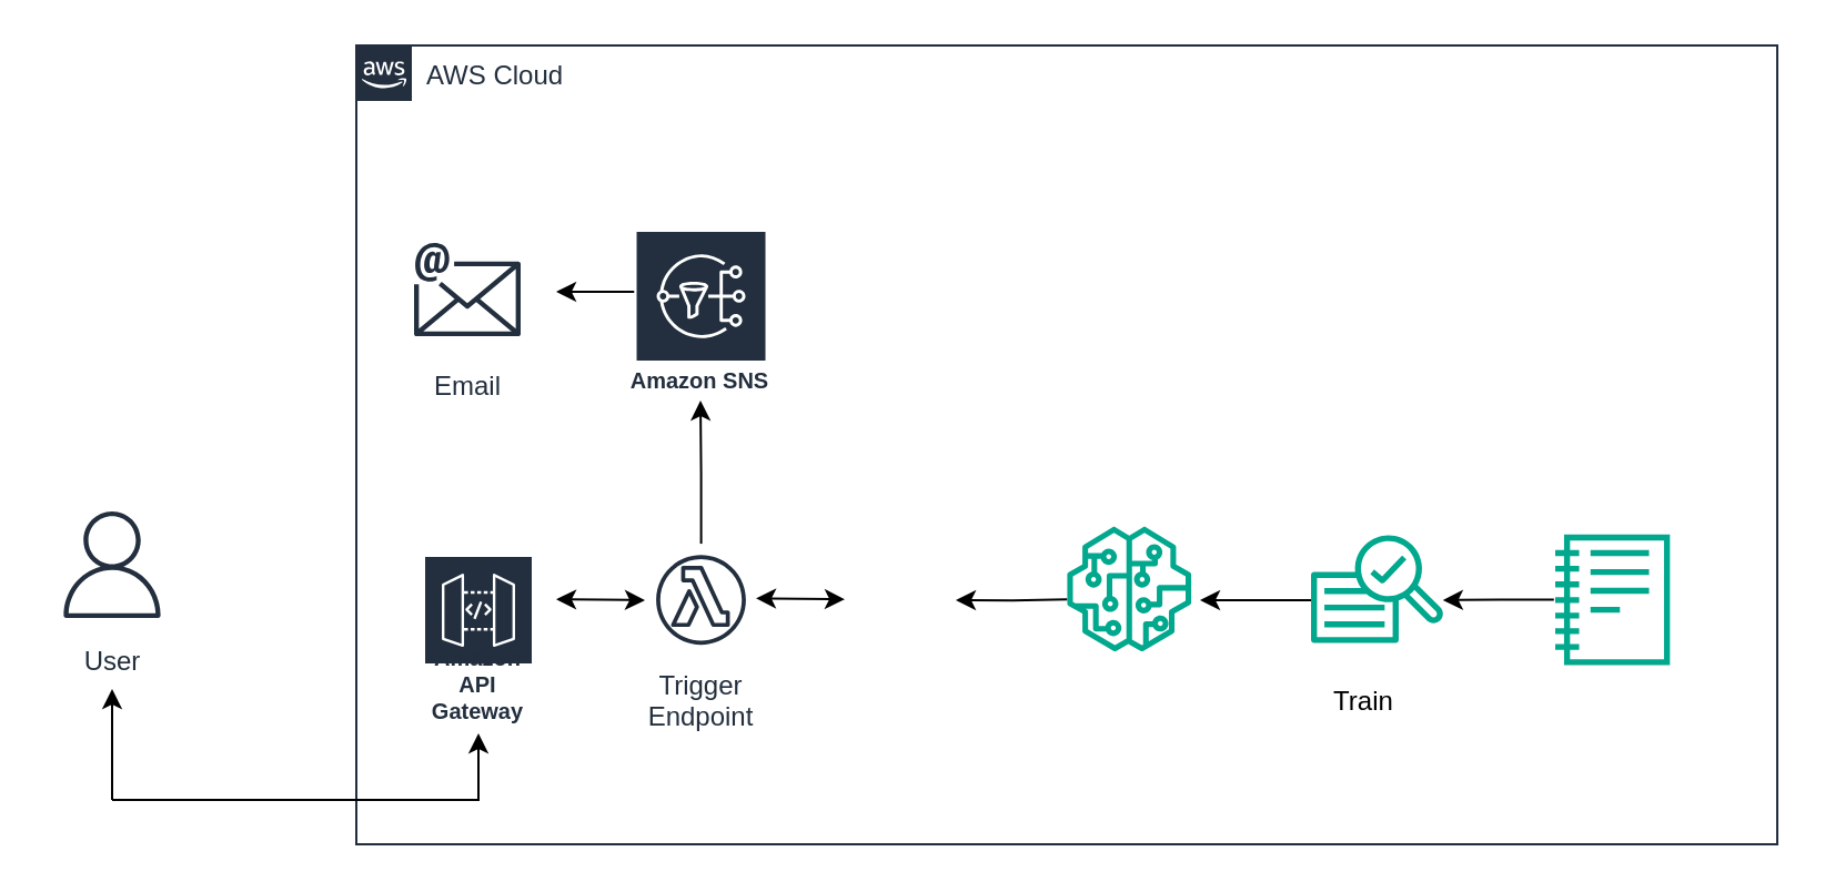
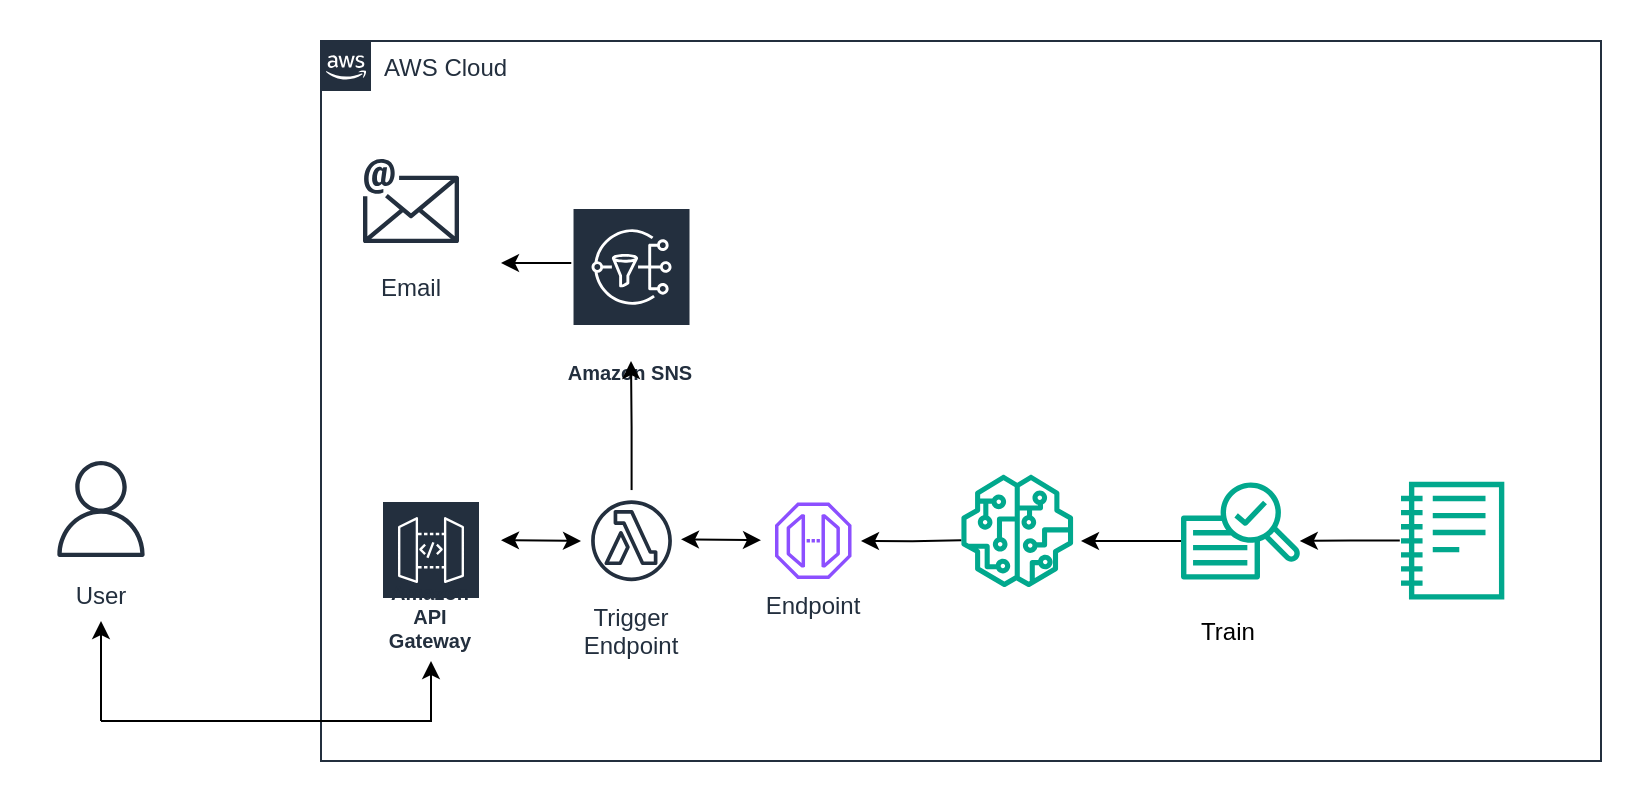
  <mxCell id="0" />
  <mxCell id="1" parent="0" />
  <mxCell id="2" value="AWS Cloud" style="points=[[0,0],[0.25,0],[0.5,0],[0.75,0],[1,0],[1,0.25],[1,0.5],[1,0.75],[1,1],[0.75,1],[0.5,1],[0.25,1],[0,1],[0,0.75],[0,0.5],[0,0.25]];outlineConnect=0;gradientColor=none;html=1;whiteSpace=wrap;fontSize=12;fontStyle=0;shape=mxgraph.aws4.group;grIcon=mxgraph.aws4.group_aws_cloud_alt;strokeColor=#232F3E;fillColor=none;verticalAlign=top;align=left;spacingLeft=30;fontColor=#232F3E;dashed=0;labelBackgroundColor=#ffffff;container=1;pointerEvents=0;collapsible=0;recursiveResize=0;" parent="1" vertex="1"><mxGeometry x="160" y="20" width="640" height="360" as="geometry" /></mxCell>
  <mxCell id="3" value="Amazon API Gateway" style="sketch=0;outlineConnect=0;fontColor=#232F3E;gradientColor=none;strokeColor=#ffffff;fillColor=#232F3E;dashed=0;verticalLabelPosition=middle;verticalAlign=bottom;align=center;html=1;whiteSpace=wrap;fontSize=10;fontStyle=1;spacing=3;shape=mxgraph.aws4.productIcon;prIcon=mxgraph.aws4.api_gateway;" vertex="1" parent="2"><mxGeometry x="30" y="229.5" width="50" height="80.5" as="geometry" /></mxCell>
  <mxCell id="4" value="" style="edgeStyle=orthogonalEdgeStyle;rounded=0;orthogonalLoop=1;jettySize=auto;html=1;" edge="1" parent="2"><mxGeometry relative="1" as="geometry"><mxPoint x="320.208" y="249.584" as="sourcePoint" /><mxPoint x="270" y="250" as="targetPoint" /></mxGeometry></mxCell>
  <mxCell id="5" value="" style="sketch=0;outlineConnect=0;fontColor=#232F3E;gradientColor=none;fillColor=#01A88D;strokeColor=none;dashed=0;verticalLabelPosition=bottom;verticalAlign=top;align=center;html=1;fontSize=12;fontStyle=0;aspect=fixed;pointerEvents=1;shape=mxgraph.aws4.sagemaker_model;" vertex="1" parent="2"><mxGeometry x="320" y="216.86" width="56.25" height="56.25" as="geometry" /></mxCell>
  <mxCell id="6" value="" style="edgeStyle=orthogonalEdgeStyle;rounded=0;orthogonalLoop=1;jettySize=auto;html=1;" edge="1" parent="2" source="7"><mxGeometry relative="1" as="geometry"><mxPoint x="380" y="250" as="targetPoint" /><Array as="points"><mxPoint x="403" y="250" /><mxPoint x="403" y="250" /></Array></mxGeometry></mxCell>
  <mxCell id="7" value="" style="sketch=0;outlineConnect=0;fontColor=#232F3E;gradientColor=none;fillColor=#01A88D;strokeColor=none;dashed=0;verticalLabelPosition=bottom;verticalAlign=top;align=center;html=1;fontSize=12;fontStyle=0;aspect=fixed;pointerEvents=1;shape=mxgraph.aws4.sagemaker_train;" vertex="1" parent="2"><mxGeometry x="430" y="220.24" width="59.4" height="49.5" as="geometry" /></mxCell>
  <mxCell id="8" value="" style="edgeStyle=orthogonalEdgeStyle;rounded=0;orthogonalLoop=1;jettySize=auto;html=1;" edge="1" parent="2"><mxGeometry relative="1" as="geometry"><mxPoint x="539.4" y="249.81" as="sourcePoint" /><mxPoint x="489.4" y="249.95" as="targetPoint" /><Array as="points"><mxPoint x="515" y="250.27" /></Array></mxGeometry></mxCell>
  <mxCell id="9" value="" style="sketch=0;outlineConnect=0;fontColor=#232F3E;gradientColor=none;fillColor=#01A88D;strokeColor=none;dashed=0;verticalLabelPosition=bottom;verticalAlign=top;align=center;html=1;fontSize=12;fontStyle=0;aspect=fixed;pointerEvents=1;shape=mxgraph.aws4.sagemaker_notebook;" vertex="1" parent="2"><mxGeometry x="540" y="220.24" width="51.66" height="59.25" as="geometry" /></mxCell>
  <mxCell id="10" value="" style="edgeStyle=orthogonalEdgeStyle;rounded=0;orthogonalLoop=1;jettySize=auto;html=1;" edge="1" parent="2"><mxGeometry relative="1" as="geometry"><mxPoint x="125.26" y="111" as="sourcePoint" /><mxPoint x="90" y="111" as="targetPoint" /></mxGeometry></mxCell>
- <mxCell id="11" value="Amazon SNS" style="sketch=0;outlineConnect=0;fontColor=#232F3E;gradientColor=none;strokeColor=#ffffff;fillColor=#232F3E;dashed=0;verticalLabelPosition=middle;verticalAlign=bottom;align=center;html=1;whiteSpace=wrap;fontSize=10;fontStyle=1;spacing=-5;shape=mxgraph.aws4.productIcon;prIcon=mxgraph.aws4.sns;" vertex="1" parent="2"><mxGeometry x="125.26" y="83" width="60" height="70" as="geometry" /></mxCell>
- <mxCell id="12" value="Email" style="sketch=0;outlineConnect=0;fontColor=#232F3E;gradientColor=none;strokeColor=#232F3E;fillColor=#ffffff;dashed=0;verticalLabelPosition=bottom;verticalAlign=top;align=center;html=1;fontSize=12;fontStyle=0;aspect=fixed;shape=mxgraph.aws4.resourceIcon;resIcon=mxgraph.aws4.email;" vertex="1" parent="2"><mxGeometry x="20" y="80" width="60" height="60" as="geometry" /></mxCell>
+ <mxCell id="11" value="Amazon SNS" style="sketch=0;outlineConnect=0;fontColor=#232F3E;gradientColor=none;strokeColor=#ffffff;fillColor=#232F3E;dashed=0;verticalLabelPosition=middle;verticalAlign=bottom;align=center;html=1;whiteSpace=wrap;fontSize=10;fontStyle=1;spacing=-5;shape=mxgraph.aws4.productIcon;prIcon=mxgraph.aws4.sns;" vertex="1" parent="2"><mxGeometry x="125.26" y="83" width="60" height="85" as="geometry" /></mxCell>
+ <mxCell id="12" value="Email" style="sketch=0;outlineConnect=0;fontColor=#232F3E;gradientColor=none;strokeColor=#232F3E;fillColor=#ffffff;dashed=0;verticalLabelPosition=bottom;verticalAlign=top;align=center;html=1;fontSize=12;fontStyle=0;aspect=fixed;shape=mxgraph.aws4.resourceIcon;resIcon=mxgraph.aws4.email;" vertex="1" parent="2"><mxGeometry x="15" y="50" width="60" height="60" as="geometry" /></mxCell>
  <mxCell id="13" value="" style="endArrow=classic;startArrow=classic;html=1;rounded=0;" edge="1" parent="2"><mxGeometry width="50" height="50" relative="1" as="geometry"><mxPoint x="90" y="249.58" as="sourcePoint" /><mxPoint x="130" y="250" as="targetPoint" /></mxGeometry></mxCell>
  <mxCell id="14" value="" style="edgeStyle=orthogonalEdgeStyle;rounded=0;orthogonalLoop=1;jettySize=auto;html=1;" edge="1" parent="2" source="15"><mxGeometry relative="1" as="geometry"><mxPoint x="155" y="160" as="targetPoint" /></mxGeometry></mxCell>
  <mxCell id="15" value="Trigger&lt;br&gt;Endpoint" style="sketch=0;outlineConnect=0;fontColor=#232F3E;gradientColor=none;strokeColor=#232F3E;fillColor=#ffffff;dashed=0;verticalLabelPosition=bottom;verticalAlign=top;align=center;html=1;fontSize=12;fontStyle=0;aspect=fixed;shape=mxgraph.aws4.resourceIcon;resIcon=mxgraph.aws4.lambda_function;" vertex="1" parent="2"><mxGeometry x="130" y="224.61" width="50.51" height="50.51" as="geometry" /></mxCell>
  <mxCell id="16" value="Train" style="text;html=1;align=center;verticalAlign=middle;whiteSpace=wrap;rounded=0;" vertex="1" parent="2"><mxGeometry x="424.4" y="281.49" width="60" height="30" as="geometry" /></mxCell>
+ <mxCell id="17" value="Endpoint" style="sketch=0;outlineConnect=0;fontColor=#232F3E;gradientColor=none;fillColor=#8C4FFF;strokeColor=none;dashed=0;verticalLabelPosition=bottom;verticalAlign=top;align=center;html=1;fontSize=12;fontStyle=0;aspect=fixed;pointerEvents=1;shape=mxgraph.aws4.endpoint;" vertex="1" parent="2"><mxGeometry x="227" y="230.74" width="38.26" height="38.26" as="geometry" /></mxCell>
  <mxCell id="18" value="" style="endArrow=classic;startArrow=classic;html=1;rounded=0;" edge="1" parent="2"><mxGeometry width="50" height="50" relative="1" as="geometry"><mxPoint x="180" y="249.15" as="sourcePoint" /><mxPoint x="220" y="249.57" as="targetPoint" /></mxGeometry></mxCell>
  <mxCell id="19" value="User" style="sketch=0;outlineConnect=0;fontColor=#232F3E;gradientColor=none;strokeColor=#232F3E;fillColor=#ffffff;dashed=0;verticalLabelPosition=bottom;verticalAlign=top;align=center;html=1;fontSize=12;fontStyle=0;aspect=fixed;shape=mxgraph.aws4.resourceIcon;resIcon=mxgraph.aws4.user;" vertex="1" parent="1"><mxGeometry x="20" y="224" width="60" height="60" as="geometry" /></mxCell>
  <mxCell id="20" value="" style="endArrow=classic;html=1;rounded=0;" edge="1" parent="1" target="3"><mxGeometry width="50" height="50" relative="1" as="geometry"><mxPoint x="50" y="360" as="sourcePoint" /><mxPoint x="180" y="340" as="targetPoint" /><Array as="points"><mxPoint x="215" y="360" /></Array></mxGeometry></mxCell>
  <mxCell id="21" value="" style="endArrow=classic;html=1;rounded=0;" edge="1" parent="1"><mxGeometry width="50" height="50" relative="1" as="geometry"><mxPoint x="50" y="360" as="sourcePoint" /><mxPoint x="50" y="310" as="targetPoint" /></mxGeometry></mxCell>
